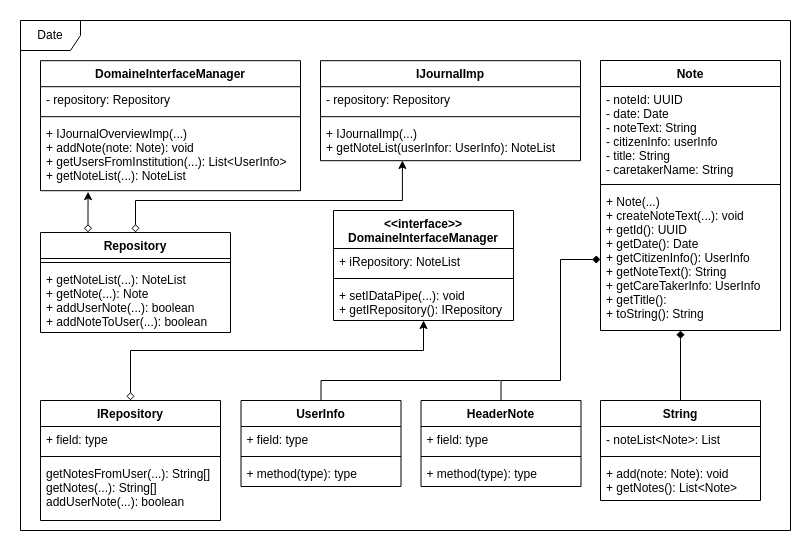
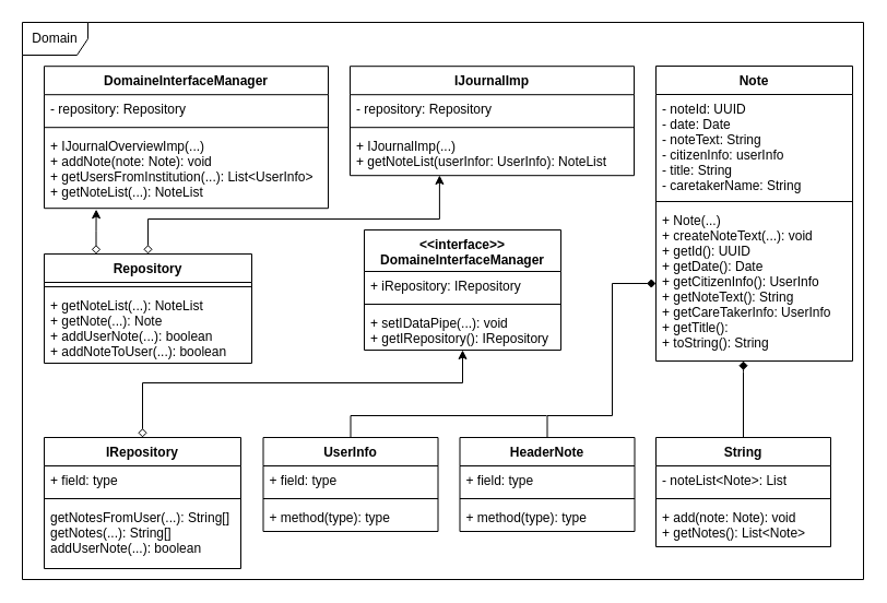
  <mxCell id="0" />
  <mxCell id="1" parent="0" />
- <mxCell id="2" value="Date" style="shape=umlFrame;whiteSpace=wrap;html=1;" vertex="1" parent="1"><mxGeometry x="20" width="770" height="510" as="geometry" y="20" /></mxCell>
+ <mxCell id="2" value="Domain" style="shape=umlFrame;whiteSpace=wrap;html=1;" vertex="1" parent="1"><mxGeometry x="20" width="770" height="510" as="geometry" y="20" /></mxCell>
  <mxCell id="3" style="edgeStyle=orthogonalEdgeStyle;rounded=0;orthogonalLoop=1;jettySize=auto;html=1;exitX=0.5;exitY=0;exitDx=0;exitDy=0;startArrow=none;startFill=0;endArrow=diamond;endFill=1;" edge="1" parent="1" source="4" target="11"><mxGeometry relative="1" as="geometry"><Array as="points"><mxPoint x="680" y="340" /><mxPoint x="680" y="340" /></Array></mxGeometry></mxCell>
  <mxCell id="4" value="String" style="swimlane;fontStyle=1;align=center;verticalAlign=top;childLayout=stackLayout;horizontal=1;startSize=26;horizontalStack=0;resizeParent=1;resizeParentMax=0;resizeLast=0;collapsible=1;marginBottom=0;" vertex="1" parent="1"><mxGeometry x="600" y="400" width="160" height="100" as="geometry" /></mxCell>
  <mxCell id="5" value="- noteList&lt;Note&gt;: List" style="text;strokeColor=none;fillColor=none;align=left;verticalAlign=top;spacingLeft=4;spacingRight=4;overflow=hidden;rotatable=0;points=[[0,0.5],[1,0.5]];portConstraint=eastwest;" vertex="1" parent="4"><mxGeometry y="26" width="160" height="26" as="geometry" /></mxCell>
  <mxCell id="6" value="" style="line;strokeWidth=1;fillColor=none;align=left;verticalAlign=middle;spacingTop=-1;spacingLeft=3;spacingRight=3;rotatable=0;labelPosition=right;points=[];portConstraint=eastwest;" vertex="1" parent="4"><mxGeometry y="52" width="160" height="8" as="geometry" /></mxCell>
  <mxCell id="7" value="+ add(note: Note): void&#10;+ getNotes(): List&lt;Note&gt;&#10;" style="text;strokeColor=none;fillColor=none;align=left;verticalAlign=top;spacingLeft=4;spacingRight=4;overflow=hidden;rotatable=0;points=[[0,0.5],[1,0.5]];portConstraint=eastwest;" vertex="1" parent="4"><mxGeometry y="60" width="160" height="40" as="geometry" /></mxCell>
  <mxCell id="8" value="Note&#10;" style="swimlane;fontStyle=1;align=center;verticalAlign=top;childLayout=stackLayout;horizontal=1;startSize=26;horizontalStack=0;resizeParent=1;resizeParentMax=0;resizeLast=0;collapsible=1;marginBottom=0;" vertex="1" parent="1"><mxGeometry x="600" y="60" width="180" height="270" as="geometry" /></mxCell>
  <mxCell id="9" value="- noteId: UUID&#10;- date: Date&#10;- noteText: String &#10;- citizenInfo: userInfo&#10;- title: String&#10;- caretakerName: String&#10;&#10;" style="text;strokeColor=none;fillColor=none;align=left;verticalAlign=top;spacingLeft=4;spacingRight=4;overflow=hidden;rotatable=0;points=[[0,0.5],[1,0.5]];portConstraint=eastwest;" vertex="1" parent="8"><mxGeometry y="26" width="180" height="94" as="geometry" /></mxCell>
  <mxCell id="10" value="" style="line;strokeWidth=1;fillColor=none;align=left;verticalAlign=middle;spacingTop=-1;spacingLeft=3;spacingRight=3;rotatable=0;labelPosition=right;points=[];portConstraint=eastwest;" vertex="1" parent="8"><mxGeometry y="120" width="180" height="8" as="geometry" /></mxCell>
  <mxCell id="11" value="+ Note(...)&#10;+ createNoteText(...): void&#10;+ getId(): UUID&#10;+ getDate(): Date&#10;+ getCitizenInfo(): UserInfo&#10;+ getNoteText(): String&#10;+ getCareTakerInfo: UserInfo&#10;+ getTitle():&#10;+ toString(): String &#10;" style="text;strokeColor=none;fillColor=none;align=left;verticalAlign=top;spacingLeft=4;spacingRight=4;overflow=hidden;rotatable=0;points=[[0,0.5],[1,0.5]];portConstraint=eastwest;" vertex="1" parent="8"><mxGeometry y="128" width="180" height="142" as="geometry" /></mxCell>
  <mxCell id="12" value="IJournalImp" style="swimlane;fontStyle=1;align=center;verticalAlign=top;childLayout=stackLayout;horizontal=1;startSize=26;horizontalStack=0;resizeParent=1;resizeParentMax=0;resizeLast=0;collapsible=1;marginBottom=0;" vertex="1" parent="1"><mxGeometry x="320" y="60.2" width="260" height="100" as="geometry" /></mxCell>
  <mxCell id="13" value="- repository: Repository" style="text;strokeColor=none;fillColor=none;align=left;verticalAlign=top;spacingLeft=4;spacingRight=4;overflow=hidden;rotatable=0;points=[[0,0.5],[1,0.5]];portConstraint=eastwest;" vertex="1" parent="12"><mxGeometry y="26" width="260" height="26" as="geometry" /></mxCell>
  <mxCell id="14" value="" style="line;strokeWidth=1;fillColor=none;align=left;verticalAlign=middle;spacingTop=-1;spacingLeft=3;spacingRight=3;rotatable=0;labelPosition=right;points=[];portConstraint=eastwest;" vertex="1" parent="12"><mxGeometry y="52" width="260" height="8" as="geometry" /></mxCell>
  <mxCell id="15" value="+ IJournalImp(...)&#10;+ getNoteList(userInfor: UserInfo): NoteList&#10;" style="text;strokeColor=none;fillColor=none;align=left;verticalAlign=top;spacingLeft=4;spacingRight=4;overflow=hidden;rotatable=0;points=[[0,0.5],[1,0.5]];portConstraint=eastwest;" vertex="1" parent="12"><mxGeometry y="60" width="260" height="40" as="geometry" /></mxCell>
  <mxCell id="16" value="DomaineInterfaceManager" style="swimlane;fontStyle=1;align=center;verticalAlign=top;childLayout=stackLayout;horizontal=1;startSize=26;horizontalStack=0;resizeParent=1;resizeParentMax=0;resizeLast=0;collapsible=1;marginBottom=0;" vertex="1" parent="1"><mxGeometry x="40" y="60.2" width="260" height="130" as="geometry" /></mxCell>
  <mxCell id="17" value="- repository: Repository" style="text;strokeColor=none;fillColor=none;align=left;verticalAlign=top;spacingLeft=4;spacingRight=4;overflow=hidden;rotatable=0;points=[[0,0.5],[1,0.5]];portConstraint=eastwest;" vertex="1" parent="16"><mxGeometry y="26" width="260" height="26" as="geometry" /></mxCell>
  <mxCell id="18" value="" style="line;strokeWidth=1;fillColor=none;align=left;verticalAlign=middle;spacingTop=-1;spacingLeft=3;spacingRight=3;rotatable=0;labelPosition=right;points=[];portConstraint=eastwest;" vertex="1" parent="16"><mxGeometry y="52" width="260" height="8" as="geometry" /></mxCell>
  <mxCell id="19" value="+ IJournalOverviewImp(...)&#10;+ addNote(note: Note): void&#10;+ getUsersFromInstitution(...): List&lt;UserInfo&gt;&#10;+ getNoteList(...): NoteList&#10;" style="text;strokeColor=none;fillColor=none;align=left;verticalAlign=top;spacingLeft=4;spacingRight=4;overflow=hidden;rotatable=0;points=[[0,0.5],[1,0.5]];portConstraint=eastwest;" vertex="1" parent="16"><mxGeometry y="60" width="260" height="70" as="geometry" /></mxCell>
  <mxCell id="20" value="&lt;&lt;interface&gt;&gt;&#10;DomaineInterfaceManager&#10;" style="swimlane;fontStyle=1;align=center;verticalAlign=top;childLayout=stackLayout;horizontal=1;startSize=38;horizontalStack=0;resizeParent=1;resizeParentMax=0;resizeLast=0;collapsible=1;marginBottom=0;" vertex="1" parent="1"><mxGeometry x="333" y="210" width="180" height="110" as="geometry" /></mxCell>
- <mxCell id="21" value="+ iRepository: NoteList" style="text;strokeColor=none;fillColor=none;align=left;verticalAlign=top;spacingLeft=4;spacingRight=4;overflow=hidden;rotatable=0;points=[[0,0.5],[1,0.5]];portConstraint=eastwest;" vertex="1" parent="20"><mxGeometry y="38" width="180" height="26" as="geometry" /></mxCell>
+ <mxCell id="21" value="+ iRepository: IRepository" style="text;strokeColor=none;fillColor=none;align=left;verticalAlign=top;spacingLeft=4;spacingRight=4;overflow=hidden;rotatable=0;points=[[0,0.5],[1,0.5]];portConstraint=eastwest;" vertex="1" parent="20"><mxGeometry y="38" width="180" height="26" as="geometry" /></mxCell>
  <mxCell id="22" value="" style="line;strokeWidth=1;fillColor=none;align=left;verticalAlign=middle;spacingTop=-1;spacingLeft=3;spacingRight=3;rotatable=0;labelPosition=right;points=[];portConstraint=eastwest;" vertex="1" parent="20"><mxGeometry y="64" width="180" height="8" as="geometry" /></mxCell>
  <mxCell id="23" value="+ setIDataPipe(...): void&#10;+ getIRepository(): IRepository&#10;" style="text;strokeColor=none;fillColor=none;align=left;verticalAlign=top;spacingLeft=4;spacingRight=4;overflow=hidden;rotatable=0;points=[[0,0.5],[1,0.5]];portConstraint=eastwest;" vertex="1" parent="20"><mxGeometry y="72" width="180" height="38" as="geometry" /></mxCell>
  <mxCell id="24" style="edgeStyle=orthogonalEdgeStyle;rounded=0;orthogonalLoop=1;jettySize=auto;html=1;startArrow=none;startFill=0;endArrow=diamond;endFill=1;exitX=0.5;exitY=0;exitDx=0;exitDy=0;" edge="1" parent="1" source="25" target="11"><mxGeometry relative="1" as="geometry"><Array as="points"><mxPoint x="501" y="380" /><mxPoint x="560" y="380" /><mxPoint x="560" y="259" /></Array></mxGeometry></mxCell>
  <mxCell id="25" value="HeaderNote" style="swimlane;fontStyle=1;align=center;verticalAlign=top;childLayout=stackLayout;horizontal=1;startSize=26;horizontalStack=0;resizeParent=1;resizeParentMax=0;resizeLast=0;collapsible=1;marginBottom=0;" vertex="1" parent="1"><mxGeometry x="420.5" y="400" width="160" height="86" as="geometry" /></mxCell>
  <mxCell id="26" value="+ field: type" style="text;strokeColor=none;fillColor=none;align=left;verticalAlign=top;spacingLeft=4;spacingRight=4;overflow=hidden;rotatable=0;points=[[0,0.5],[1,0.5]];portConstraint=eastwest;" vertex="1" parent="25"><mxGeometry y="26" width="160" height="26" as="geometry" /></mxCell>
  <mxCell id="27" value="" style="line;strokeWidth=1;fillColor=none;align=left;verticalAlign=middle;spacingTop=-1;spacingLeft=3;spacingRight=3;rotatable=0;labelPosition=right;points=[];portConstraint=eastwest;" vertex="1" parent="25"><mxGeometry y="52" width="160" height="8" as="geometry" /></mxCell>
  <mxCell id="28" value="+ method(type): type" style="text;strokeColor=none;fillColor=none;align=left;verticalAlign=top;spacingLeft=4;spacingRight=4;overflow=hidden;rotatable=0;points=[[0,0.5],[1,0.5]];portConstraint=eastwest;" vertex="1" parent="25"><mxGeometry y="60" width="160" height="26" as="geometry" /></mxCell>
  <mxCell id="29" style="edgeStyle=orthogonalEdgeStyle;rounded=0;orthogonalLoop=1;jettySize=auto;html=1;startArrow=none;startFill=0;endArrow=none;endFill=0;" edge="1" parent="1" source="30"><mxGeometry relative="1" as="geometry"><mxPoint x="500" y="380" as="targetPoint" /><Array as="points"><mxPoint x="321" y="380" /></Array></mxGeometry></mxCell>
  <mxCell id="30" value="UserInfo" style="swimlane;fontStyle=1;align=center;verticalAlign=top;childLayout=stackLayout;horizontal=1;startSize=26;horizontalStack=0;resizeParent=1;resizeParentMax=0;resizeLast=0;collapsible=1;marginBottom=0;" vertex="1" parent="1"><mxGeometry x="240.5" y="400" width="160" height="86" as="geometry" /></mxCell>
  <mxCell id="31" value="+ field: type" style="text;strokeColor=none;fillColor=none;align=left;verticalAlign=top;spacingLeft=4;spacingRight=4;overflow=hidden;rotatable=0;points=[[0,0.5],[1,0.5]];portConstraint=eastwest;" vertex="1" parent="30"><mxGeometry y="26" width="160" height="26" as="geometry" /></mxCell>
  <mxCell id="32" value="" style="line;strokeWidth=1;fillColor=none;align=left;verticalAlign=middle;spacingTop=-1;spacingLeft=3;spacingRight=3;rotatable=0;labelPosition=right;points=[];portConstraint=eastwest;" vertex="1" parent="30"><mxGeometry y="52" width="160" height="8" as="geometry" /></mxCell>
  <mxCell id="33" value="+ method(type): type" style="text;strokeColor=none;fillColor=none;align=left;verticalAlign=top;spacingLeft=4;spacingRight=4;overflow=hidden;rotatable=0;points=[[0,0.5],[1,0.5]];portConstraint=eastwest;" vertex="1" parent="30"><mxGeometry y="60" width="160" height="26" as="geometry" /></mxCell>
  <mxCell id="34" style="edgeStyle=orthogonalEdgeStyle;rounded=0;orthogonalLoop=1;jettySize=auto;html=1;entryX=0.315;entryY=0.995;entryDx=0;entryDy=0;entryPerimeter=0;startArrow=diamond;startFill=0;" edge="1" parent="1" source="36" target="15"><mxGeometry relative="1" as="geometry"><Array as="points"><mxPoint x="135" y="200" /><mxPoint x="402" y="200" /></Array></mxGeometry></mxCell>
  <mxCell id="35" style="edgeStyle=orthogonalEdgeStyle;rounded=0;orthogonalLoop=1;jettySize=auto;html=1;exitX=0.25;exitY=0;exitDx=0;exitDy=0;entryX=0.183;entryY=1.014;entryDx=0;entryDy=0;entryPerimeter=0;startArrow=diamond;startFill=0;endArrow=classic;endFill=1;" edge="1" parent="1" source="36" target="19"><mxGeometry relative="1" as="geometry" /></mxCell>
  <mxCell id="36" value="Repository" style="swimlane;fontStyle=1;align=center;verticalAlign=top;childLayout=stackLayout;horizontal=1;startSize=26;horizontalStack=0;resizeParent=1;resizeParentMax=0;resizeLast=0;collapsible=1;marginBottom=0;" vertex="1" parent="1"><mxGeometry x="40" y="232" width="190" height="100" as="geometry" /></mxCell>
  <mxCell id="37" value="" style="line;strokeWidth=1;fillColor=none;align=left;verticalAlign=middle;spacingTop=-1;spacingLeft=3;spacingRight=3;rotatable=0;labelPosition=right;points=[];portConstraint=eastwest;" vertex="1" parent="36"><mxGeometry y="26" width="190" height="8" as="geometry" /></mxCell>
  <mxCell id="38" value="+ getNoteList(...): NoteList&#10;+ getNote(...): Note&#10;+ addUserNote(...): boolean&#10;+ addNoteToUser(...): boolean&#10;" style="text;strokeColor=none;fillColor=none;align=left;verticalAlign=top;spacingLeft=4;spacingRight=4;overflow=hidden;rotatable=0;points=[[0,0.5],[1,0.5]];portConstraint=eastwest;" vertex="1" parent="36"><mxGeometry y="34" width="190" height="66" as="geometry" /></mxCell>
  <mxCell id="39" value="IRepository" style="swimlane;fontStyle=1;align=center;verticalAlign=top;childLayout=stackLayout;horizontal=1;startSize=26;horizontalStack=0;resizeParent=1;resizeParentMax=0;resizeLast=0;collapsible=1;marginBottom=0;" vertex="1" parent="1"><mxGeometry x="40" y="400" width="180" height="120" as="geometry" /></mxCell>
  <mxCell id="40" value="+ field: type" style="text;strokeColor=none;fillColor=none;align=left;verticalAlign=top;spacingLeft=4;spacingRight=4;overflow=hidden;rotatable=0;points=[[0,0.5],[1,0.5]];portConstraint=eastwest;" vertex="1" parent="39"><mxGeometry y="26" width="180" height="26" as="geometry" /></mxCell>
  <mxCell id="41" value="" style="line;strokeWidth=1;fillColor=none;align=left;verticalAlign=middle;spacingTop=-1;spacingLeft=3;spacingRight=3;rotatable=0;labelPosition=right;points=[];portConstraint=eastwest;" vertex="1" parent="39"><mxGeometry y="52" width="180" height="8" as="geometry" /></mxCell>
  <mxCell id="42" value="getNotesFromUser(...): String[]&#10;getNotes(...): String[]&#10;addUserNote(...): boolean&#10;" style="text;strokeColor=none;fillColor=none;align=left;verticalAlign=top;spacingLeft=4;spacingRight=4;overflow=hidden;rotatable=0;points=[[0,0.5],[1,0.5]];portConstraint=eastwest;" vertex="1" parent="39"><mxGeometry y="60" width="180" height="60" as="geometry" /></mxCell>
  <mxCell id="43" style="edgeStyle=orthogonalEdgeStyle;rounded=0;orthogonalLoop=1;jettySize=auto;html=1;startArrow=classic;startFill=1;endArrow=diamond;endFill=0;" edge="1" parent="1" target="39"><mxGeometry relative="1" as="geometry"><mxPoint x="423" y="320" as="sourcePoint" /><Array as="points"><mxPoint x="423" y="350" /><mxPoint x="130" y="350" /></Array></mxGeometry></mxCell>
